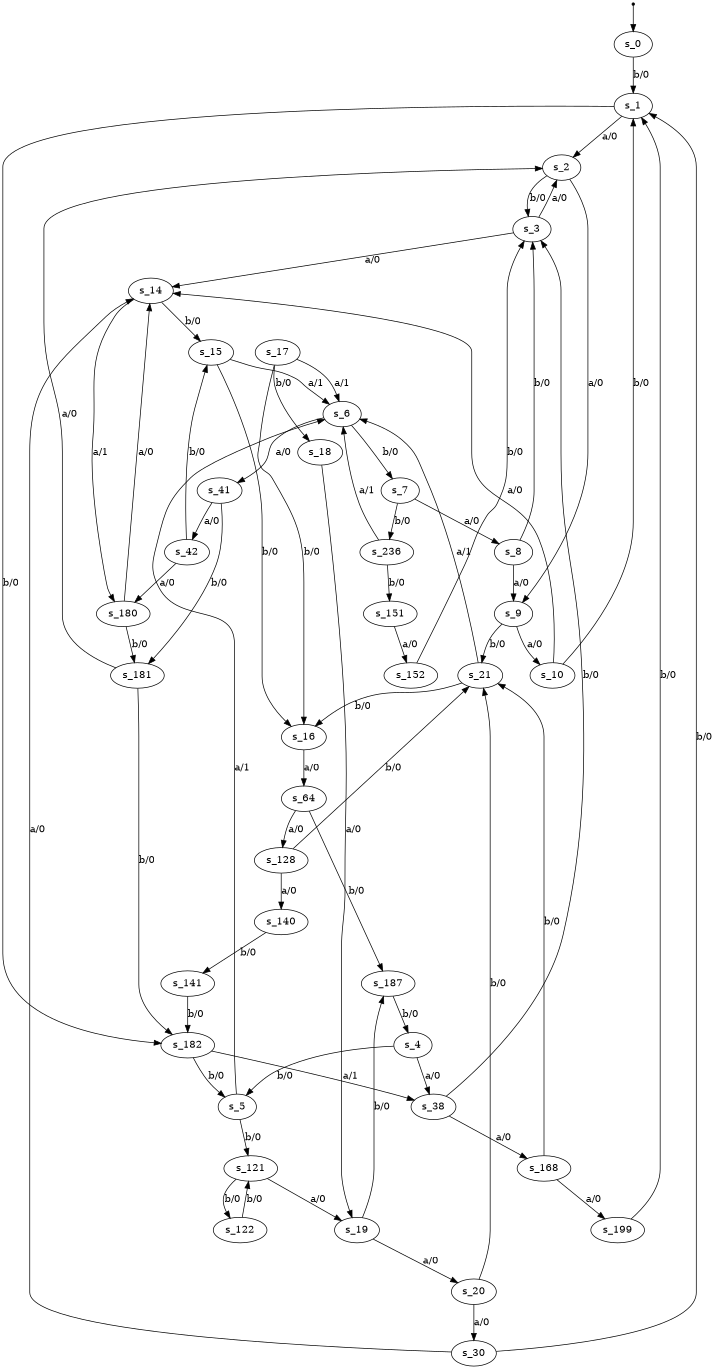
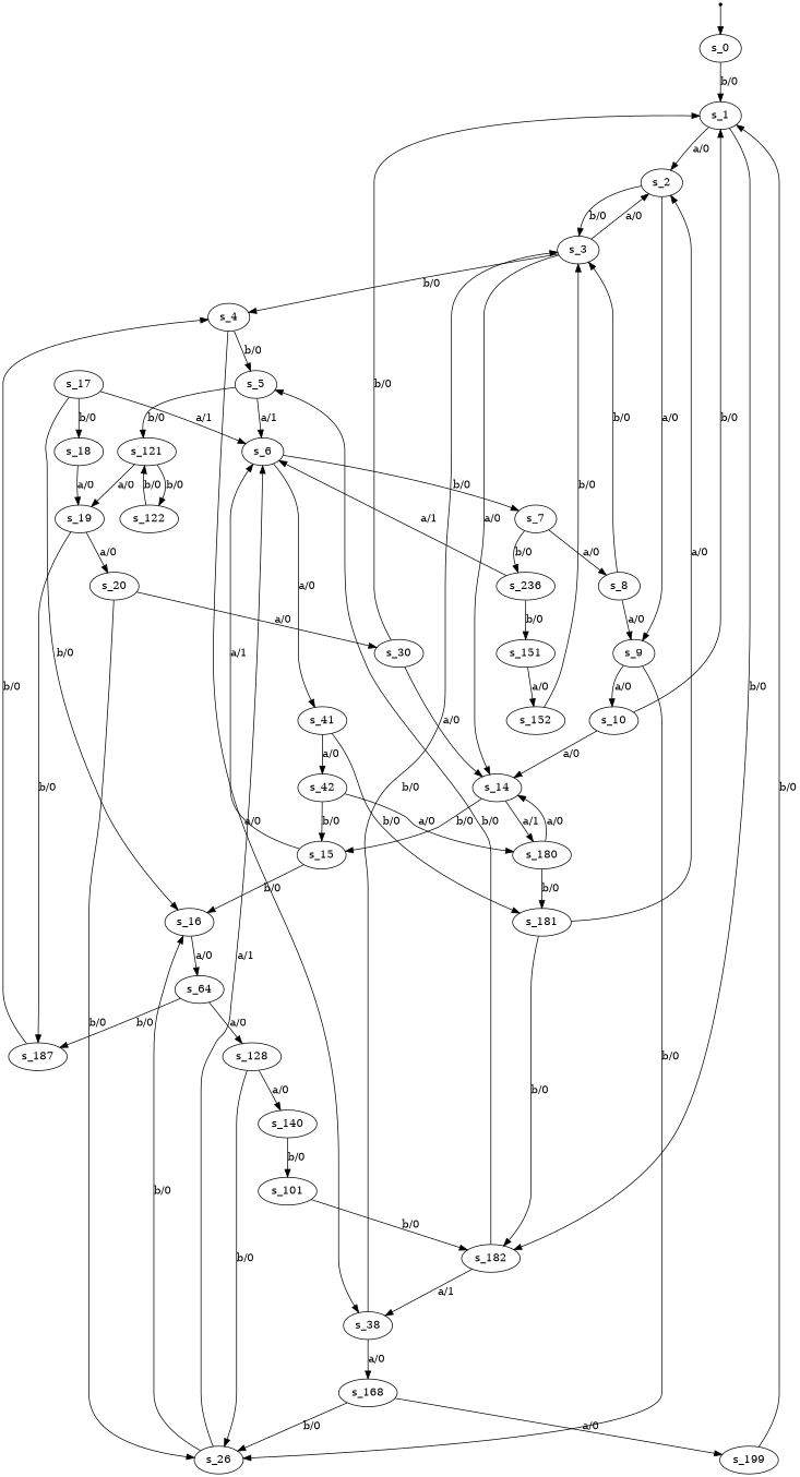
  digraph {
    s_0 [root=true]
    s_1
    s_2
    s_182
    s_14
    s_15
    s_180
    s_3
    s_9
    s_5
    s_38
    s_4
    s_10
-   s_21
+   s_21 [label=s_26]
    s_6
    s_121
    s_168
    s_7
    s_41
    s_19
    s_122
    s_8
    s_236
    s_181
    s_42
    s_151
    s_16
    s_199
    s_64
    s_17
    s_18
    s_187
    s_128
    s_20
    s_30
    s_140
    s_152
-   s_141
+   s_141 [label=s_101]
    qi [shape=point]
    s_0 -> s_1 [label="b/0"]
    s_1 -> s_2 [label="a/0"]
    s_1 -> s_182 [label="b/0"]
    s_2 -> s_3 [label="b/0"]
    s_2 -> s_9 [label="a/0"]
    s_182 -> s_5 [label="b/0"]
    s_182 -> s_38 [label="a/1"]
    s_14 -> s_15 [label="b/0"]
    s_14 -> s_180 [label="a/1"]
    s_15 -> s_6 [label="a/1"]
    s_15 -> s_16 [label="b/0"]
    s_180 -> s_14 [label="a/0"]
    s_180 -> s_181 [label="b/0"]
    s_3 -> s_2 [label="a/0"]
    s_3 -> s_14 [label="a/0"]
+   s_3 -> s_4 [label="b/0"]
    s_9 -> s_10 [label="a/0"]
    s_9 -> s_21 [label="b/0"]
    s_5 -> s_6 [label="a/1"]
    s_5 -> s_121 [label="b/0"]
    s_38 -> s_3 [label="b/0"]
    s_38 -> s_168 [label="a/0"]
    s_4 -> s_5 [label="b/0"]
    s_4 -> s_38 [label="a/0"]
    s_10 -> s_1 [label="b/0"]
    s_10 -> s_14 [label="a/0"]
    s_21 -> s_6 [label="a/1"]
    s_21 -> s_16 [label="b/0"]
    s_6 -> s_7 [label="b/0"]
    s_6 -> s_41 [label="a/0"]
    s_121 -> s_19 [label="a/0"]
    s_121 -> s_122 [label="b/0"]
    s_168 -> s_21 [label="b/0"]
    s_168 -> s_199 [label="a/0"]
    s_7 -> s_8 [label="a/0"]
    s_7 -> s_236 [label="b/0"]
    s_41 -> s_181 [label="b/0"]
    s_41 -> s_42 [label="a/0"]
    s_19 -> s_187 [label="b/0"]
    s_19 -> s_20 [label="a/0"]
    s_122 -> s_121 [label="b/0"]
    s_8 -> s_3 [label="b/0"]
    s_8 -> s_9 [label="a/0"]
    s_236 -> s_6 [label="a/1"]
    s_236 -> s_151 [label="b/0"]
    s_181 -> s_2 [label="a/0"]
    s_181 -> s_182 [label="b/0"]
    s_42 -> s_15 [label="b/0"]
    s_42 -> s_180 [label="a/0"]
    s_151 -> s_152 [label="a/0"]
    s_16 -> s_64 [label="a/0"]
    s_199 -> s_1 [label="b/0"]
    s_64 -> s_187 [label="b/0"]
    s_64 -> s_128 [label="a/0"]
    s_17 -> s_6 [label="a/1"]
    s_17 -> s_16 [label="b/0"]
    s_17 -> s_18 [label="b/0"]
    s_18 -> s_19 [label="a/0"]
    s_187 -> s_4 [label="b/0"]
    s_128 -> s_21 [label="b/0"]
    s_128 -> s_140 [label="a/0"]
    s_20 -> s_21 [label="b/0"]
    s_20 -> s_30 [label="a/0"]
    s_30 -> s_1 [label="b/0"]
    s_30 -> s_14 [label="a/0"]
    s_140 -> s_141 [label="b/0"]
    s_152 -> s_3 [label="b/0"]
    s_141 -> s_182 [label="b/0"]
    qi -> s_0
  }
